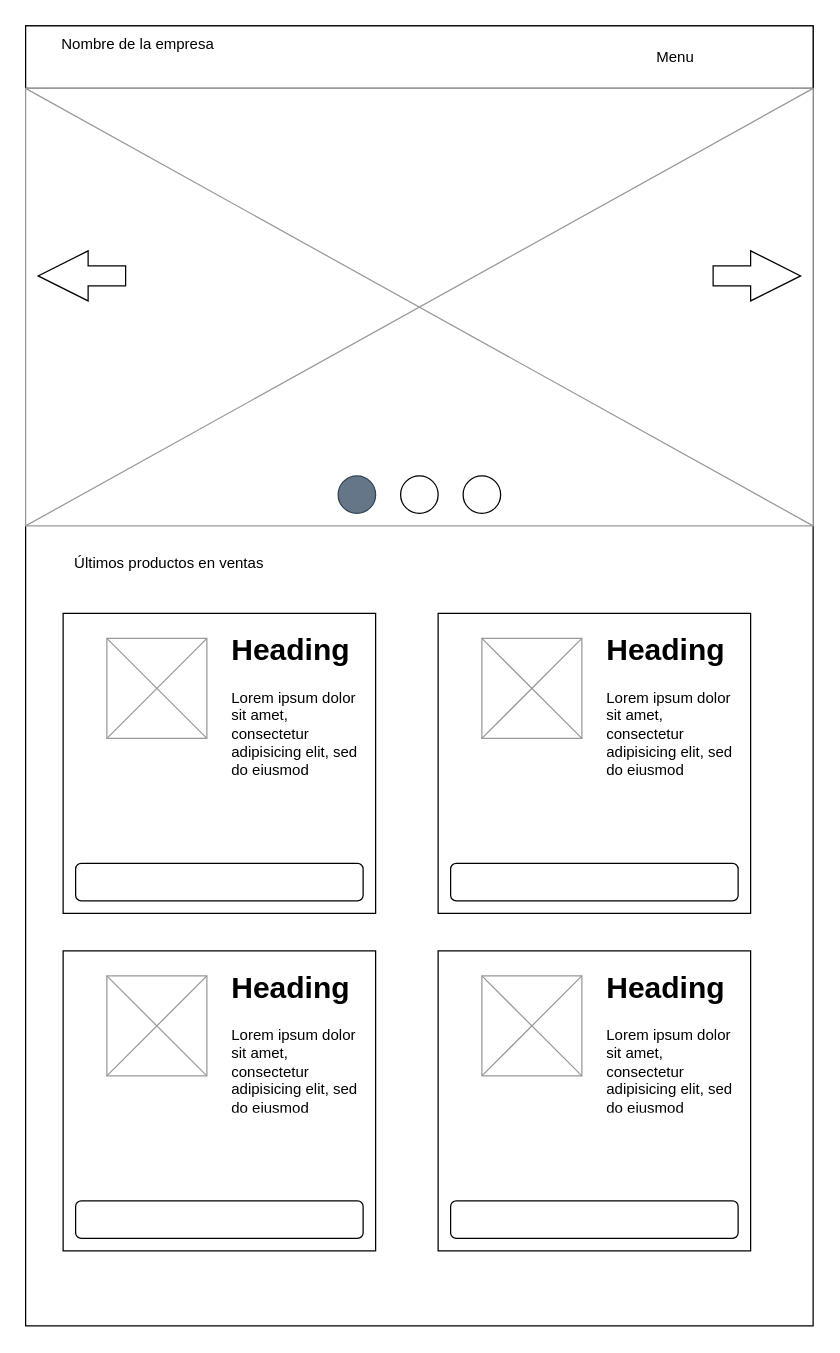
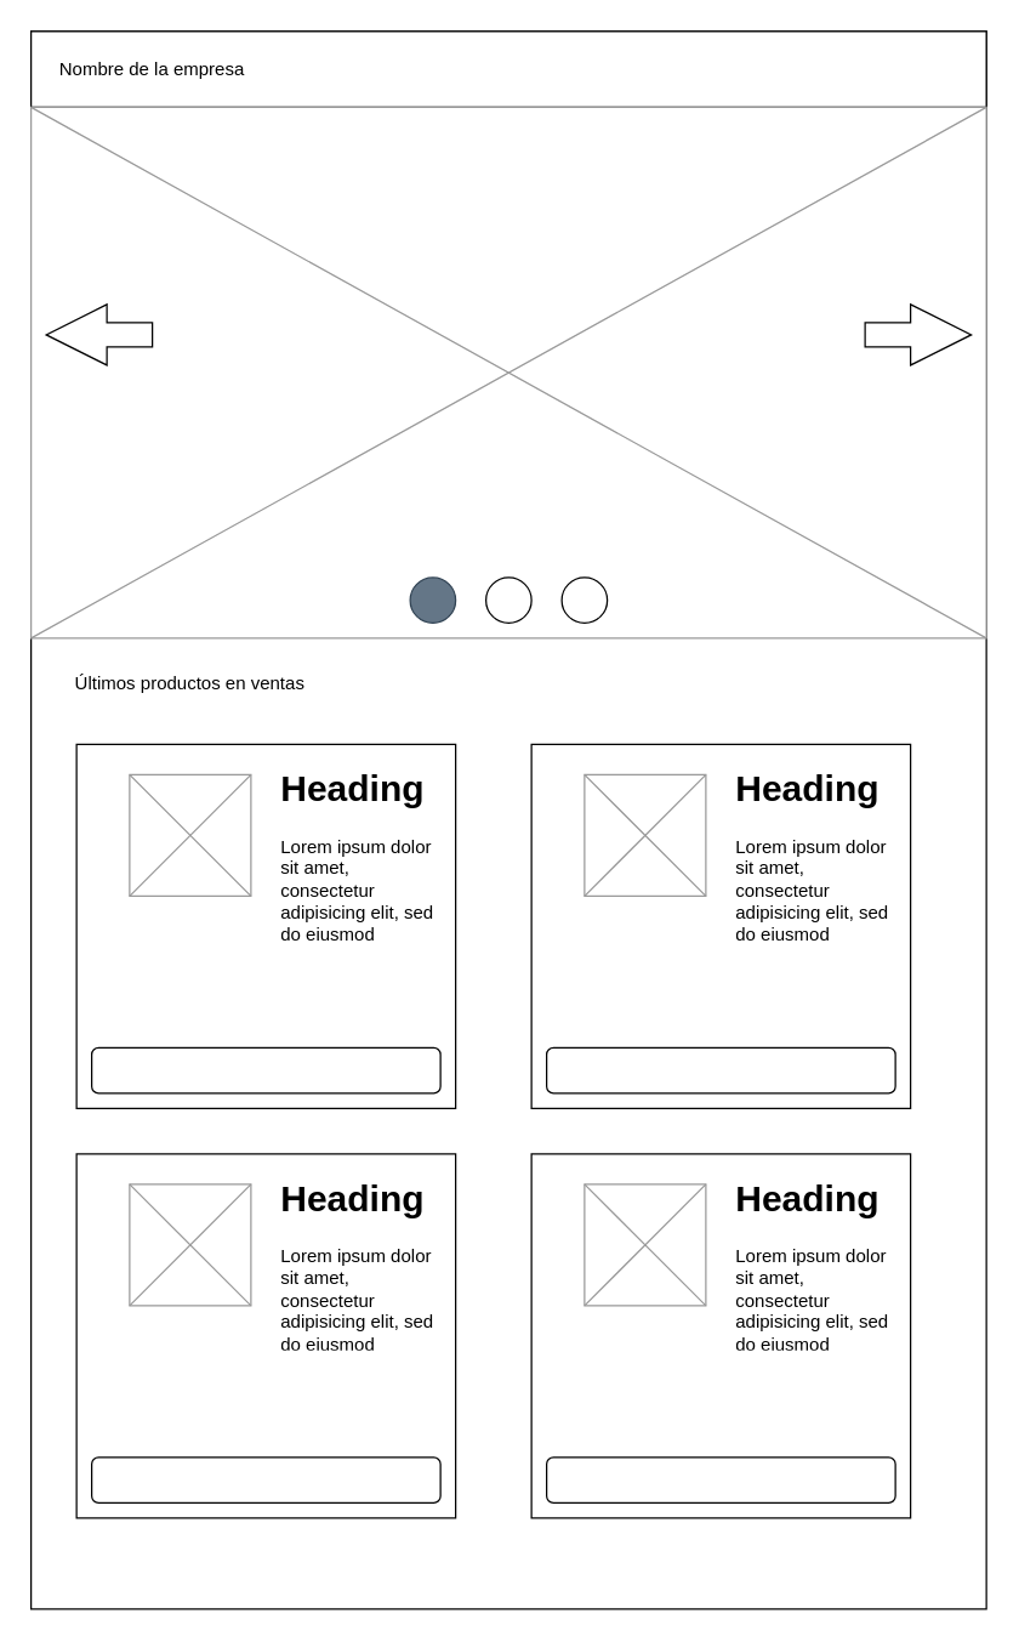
  <mxCell id="0" />
  <mxCell id="1" parent="0" />
  <mxCell id="2" value="" style="rounded=0;whiteSpace=wrap;html=1;" vertex="1" parent="1"><mxGeometry x="20" y="20" width="630" height="1040" as="geometry" /></mxCell>
  <mxCell id="3" value="" style="rounded=0;whiteSpace=wrap;html=1;" vertex="1" parent="1"><mxGeometry x="20" y="20" width="630" height="50" as="geometry" /></mxCell>
- <mxCell id="4" value="Nombre de la empresa" style="text;html=1;strokeColor=none;fillColor=none;align=center;verticalAlign=middle;whiteSpace=wrap;rounded=0;" vertex="1" parent="1"><mxGeometry x="40" y="25" width="140" height="20" as="geometry" /></mxCell>
- <mxCell id="5" value="Menu" style="text;html=1;strokeColor=none;fillColor=none;align=center;verticalAlign=middle;whiteSpace=wrap;rounded=0;" vertex="1" parent="1"><mxGeometry x="470" y="35" width="140" height="20" as="geometry" /></mxCell>
+ <mxCell id="4" value="Nombre de la empresa" style="text;html=1;strokeColor=none;fillColor=none;align=center;verticalAlign=middle;whiteSpace=wrap;rounded=0;" vertex="1" parent="1"><mxGeometry x="30" y="35" width="140" height="20" as="geometry" /></mxCell>
  <mxCell id="6" value="" style="verticalLabelPosition=bottom;shadow=0;dashed=0;align=center;html=1;verticalAlign=top;strokeWidth=1;shape=mxgraph.mockup.graphics.simpleIcon;strokeColor=#999999;" vertex="1" parent="1"><mxGeometry x="20" y="70" width="630" height="350" as="geometry" /></mxCell>
  <mxCell id="7" value="" style="html=1;shadow=0;dashed=0;align=center;verticalAlign=middle;shape=mxgraph.arrows2.arrow;dy=0.6;dx=40;notch=0;" vertex="1" parent="1"><mxGeometry x="570" y="200" width="70" height="40" as="geometry" /></mxCell>
  <mxCell id="8" value="" style="html=1;shadow=0;dashed=0;align=center;verticalAlign=middle;shape=mxgraph.arrows2.arrow;dy=0.6;dx=40;flipH=1;notch=0;" vertex="1" parent="1"><mxGeometry x="30" y="200" width="70" height="40" as="geometry" /></mxCell>
  <mxCell id="9" value="" style="ellipse;whiteSpace=wrap;html=1;aspect=fixed;fillColor=#647687;strokeColor=#314354;fontColor=#ffffff;" vertex="1" parent="1"><mxGeometry x="270" y="380" width="30" height="30" as="geometry" /></mxCell>
  <mxCell id="10" value="" style="ellipse;whiteSpace=wrap;html=1;aspect=fixed;" vertex="1" parent="1"><mxGeometry x="320" y="380" width="30" height="30" as="geometry" /></mxCell>
  <mxCell id="11" value="" style="ellipse;whiteSpace=wrap;html=1;aspect=fixed;" vertex="1" parent="1"><mxGeometry x="370" y="380" width="30" height="30" as="geometry" /></mxCell>
- <mxCell id="12" value="Últimos productos en ventas" style="text;html=1;strokeColor=none;fillColor=none;align=center;verticalAlign=middle;whiteSpace=wrap;rounded=0;" vertex="1" parent="1"><mxGeometry x="40" y="440" width="190" height="20" as="geometry" /></mxCell>
+ <mxCell id="12" value="Últimos productos en ventas" style="text;html=1;strokeColor=none;fillColor=none;align=center;verticalAlign=middle;whiteSpace=wrap;rounded=0;" vertex="1" parent="1"><mxGeometry x="30" y="440" width="190" height="20" as="geometry" /></mxCell>
  <mxCell id="13" value="" style="rounded=0;whiteSpace=wrap;html=1;" vertex="1" parent="1"><mxGeometry x="50" y="490" width="250" height="240" as="geometry" /></mxCell>
  <mxCell id="14" value="&lt;h1&gt;Heading&lt;/h1&gt;&lt;p&gt;Lorem ipsum dolor sit amet, consectetur adipisicing elit, sed do eiusmod tempor incididunt ut labore et dolore magna aliqua.&lt;/p&gt;" style="text;html=1;strokeColor=none;fillColor=none;spacing=5;spacingTop=-20;whiteSpace=wrap;overflow=hidden;rounded=0;" vertex="1" parent="1"><mxGeometry x="180" y="500" width="110" height="120" as="geometry" /></mxCell>
  <mxCell id="15" value="" style="verticalLabelPosition=bottom;shadow=0;dashed=0;align=center;html=1;verticalAlign=top;strokeWidth=1;shape=mxgraph.mockup.graphics.simpleIcon;strokeColor=#999999;" vertex="1" parent="1"><mxGeometry x="85" y="510" width="80" height="80" as="geometry" /></mxCell>
  <mxCell id="16" value="Info" style="text;html=1;strokeColor=none;fillColor=none;align=center;verticalAlign=middle;whiteSpace=wrap;rounded=0;" vertex="1" parent="1"><mxGeometry x="367.5" y="695" width="40" height="20" as="geometry" /></mxCell>
  <mxCell id="17" value="" style="rounded=0;whiteSpace=wrap;html=1;" vertex="1" parent="1"><mxGeometry x="350" y="490" width="250" height="240" as="geometry" /></mxCell>
  <mxCell id="18" value="" style="verticalLabelPosition=bottom;shadow=0;dashed=0;align=center;html=1;verticalAlign=top;strokeWidth=1;shape=mxgraph.mockup.graphics.simpleIcon;strokeColor=#999999;" vertex="1" parent="1"><mxGeometry x="385" y="510" width="80" height="80" as="geometry" /></mxCell>
  <mxCell id="19" value="&lt;h1&gt;Heading&lt;/h1&gt;&lt;p&gt;Lorem ipsum dolor sit amet, consectetur adipisicing elit, sed do eiusmod tempor incididunt ut labore et dolore magna aliqua.&lt;/p&gt;" style="text;html=1;strokeColor=none;fillColor=none;spacing=5;spacingTop=-20;whiteSpace=wrap;overflow=hidden;rounded=0;" vertex="1" parent="1"><mxGeometry x="480" y="500" width="110" height="120" as="geometry" /></mxCell>
  <mxCell id="20" value="" style="rounded=1;whiteSpace=wrap;html=1;" vertex="1" parent="1"><mxGeometry x="60" y="690" width="230" height="30" as="geometry" /></mxCell>
  <mxCell id="21" value="" style="rounded=1;whiteSpace=wrap;html=1;" vertex="1" parent="1"><mxGeometry x="360" y="690" width="230" height="30" as="geometry" /></mxCell>
  <mxCell id="22" value="" style="rounded=0;whiteSpace=wrap;html=1;" vertex="1" parent="1"><mxGeometry x="50" y="760" width="250" height="240" as="geometry" /></mxCell>
  <mxCell id="23" value="" style="verticalLabelPosition=bottom;shadow=0;dashed=0;align=center;html=1;verticalAlign=top;strokeWidth=1;shape=mxgraph.mockup.graphics.simpleIcon;strokeColor=#999999;" vertex="1" parent="1"><mxGeometry x="85" y="780" width="80" height="80" as="geometry" /></mxCell>
  <mxCell id="24" value="&lt;h1&gt;Heading&lt;/h1&gt;&lt;p&gt;Lorem ipsum dolor sit amet, consectetur adipisicing elit, sed do eiusmod tempor incididunt ut labore et dolore magna aliqua.&lt;/p&gt;" style="text;html=1;strokeColor=none;fillColor=none;spacing=5;spacingTop=-20;whiteSpace=wrap;overflow=hidden;rounded=0;" vertex="1" parent="1"><mxGeometry x="180" y="770" width="110" height="120" as="geometry" /></mxCell>
  <mxCell id="25" value="" style="rounded=1;whiteSpace=wrap;html=1;" vertex="1" parent="1"><mxGeometry x="60" y="960" width="230" height="30" as="geometry" /></mxCell>
  <mxCell id="26" value="" style="rounded=0;whiteSpace=wrap;html=1;" vertex="1" parent="1"><mxGeometry x="350" y="760" width="250" height="240" as="geometry" /></mxCell>
  <mxCell id="27" value="" style="verticalLabelPosition=bottom;shadow=0;dashed=0;align=center;html=1;verticalAlign=top;strokeWidth=1;shape=mxgraph.mockup.graphics.simpleIcon;strokeColor=#999999;" vertex="1" parent="1"><mxGeometry x="385" y="780" width="80" height="80" as="geometry" /></mxCell>
  <mxCell id="28" value="&lt;h1&gt;Heading&lt;/h1&gt;&lt;p&gt;Lorem ipsum dolor sit amet, consectetur adipisicing elit, sed do eiusmod tempor incididunt ut labore et dolore magna aliqua.&lt;/p&gt;" style="text;html=1;strokeColor=none;fillColor=none;spacing=5;spacingTop=-20;whiteSpace=wrap;overflow=hidden;rounded=0;" vertex="1" parent="1"><mxGeometry x="480" y="770" width="110" height="120" as="geometry" /></mxCell>
  <mxCell id="29" value="" style="rounded=1;whiteSpace=wrap;html=1;" vertex="1" parent="1"><mxGeometry x="360" y="960" width="230" height="30" as="geometry" /></mxCell>
